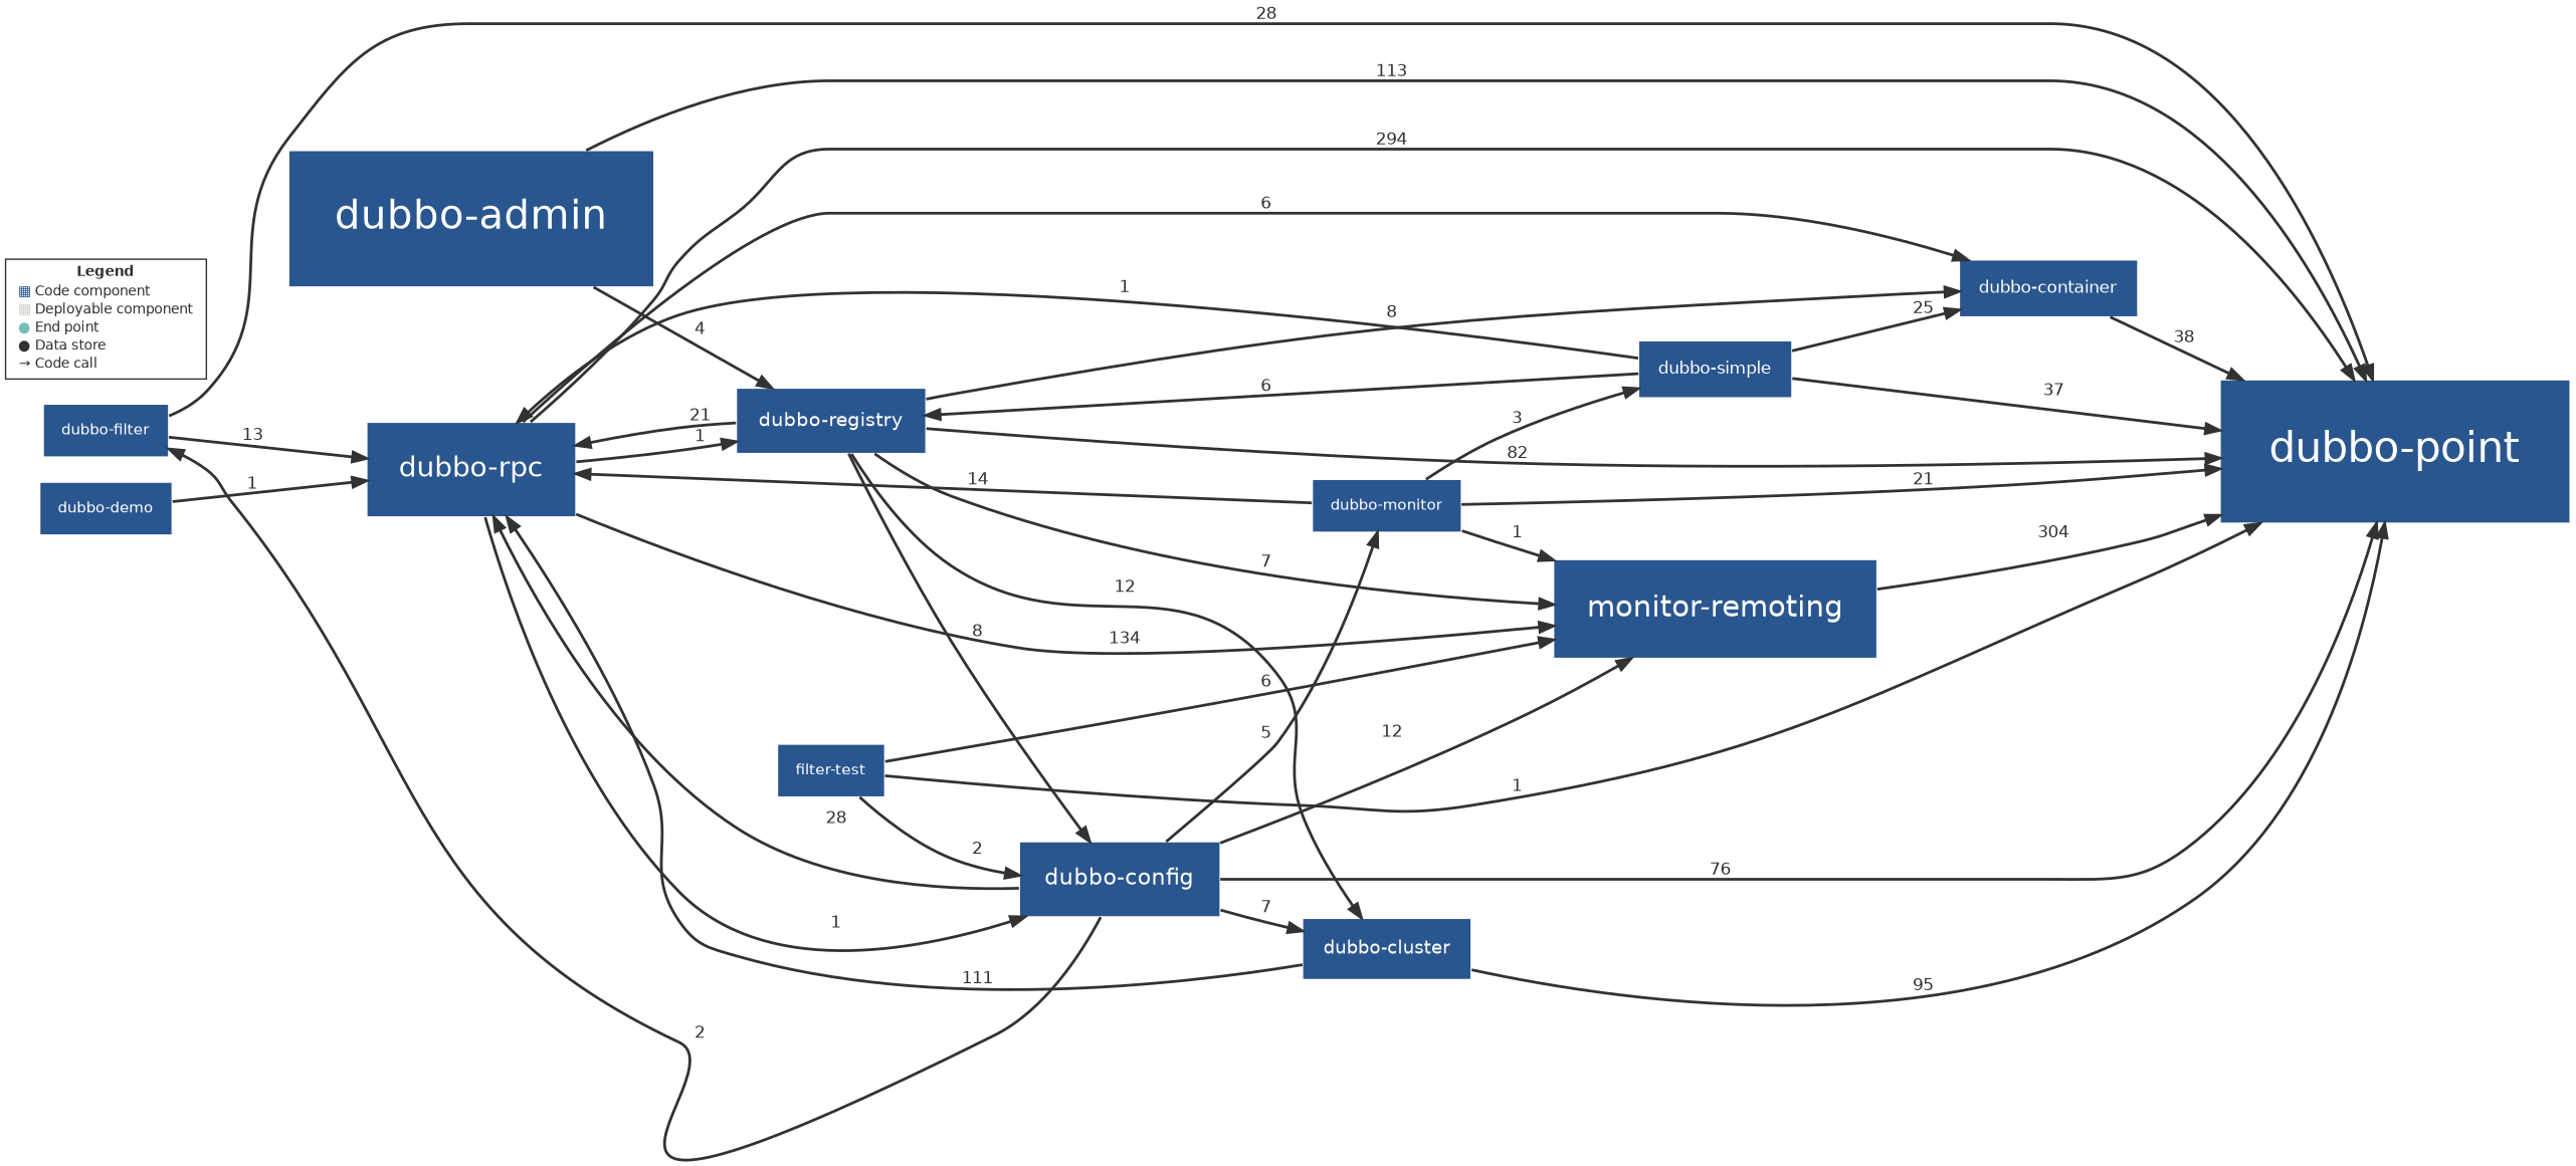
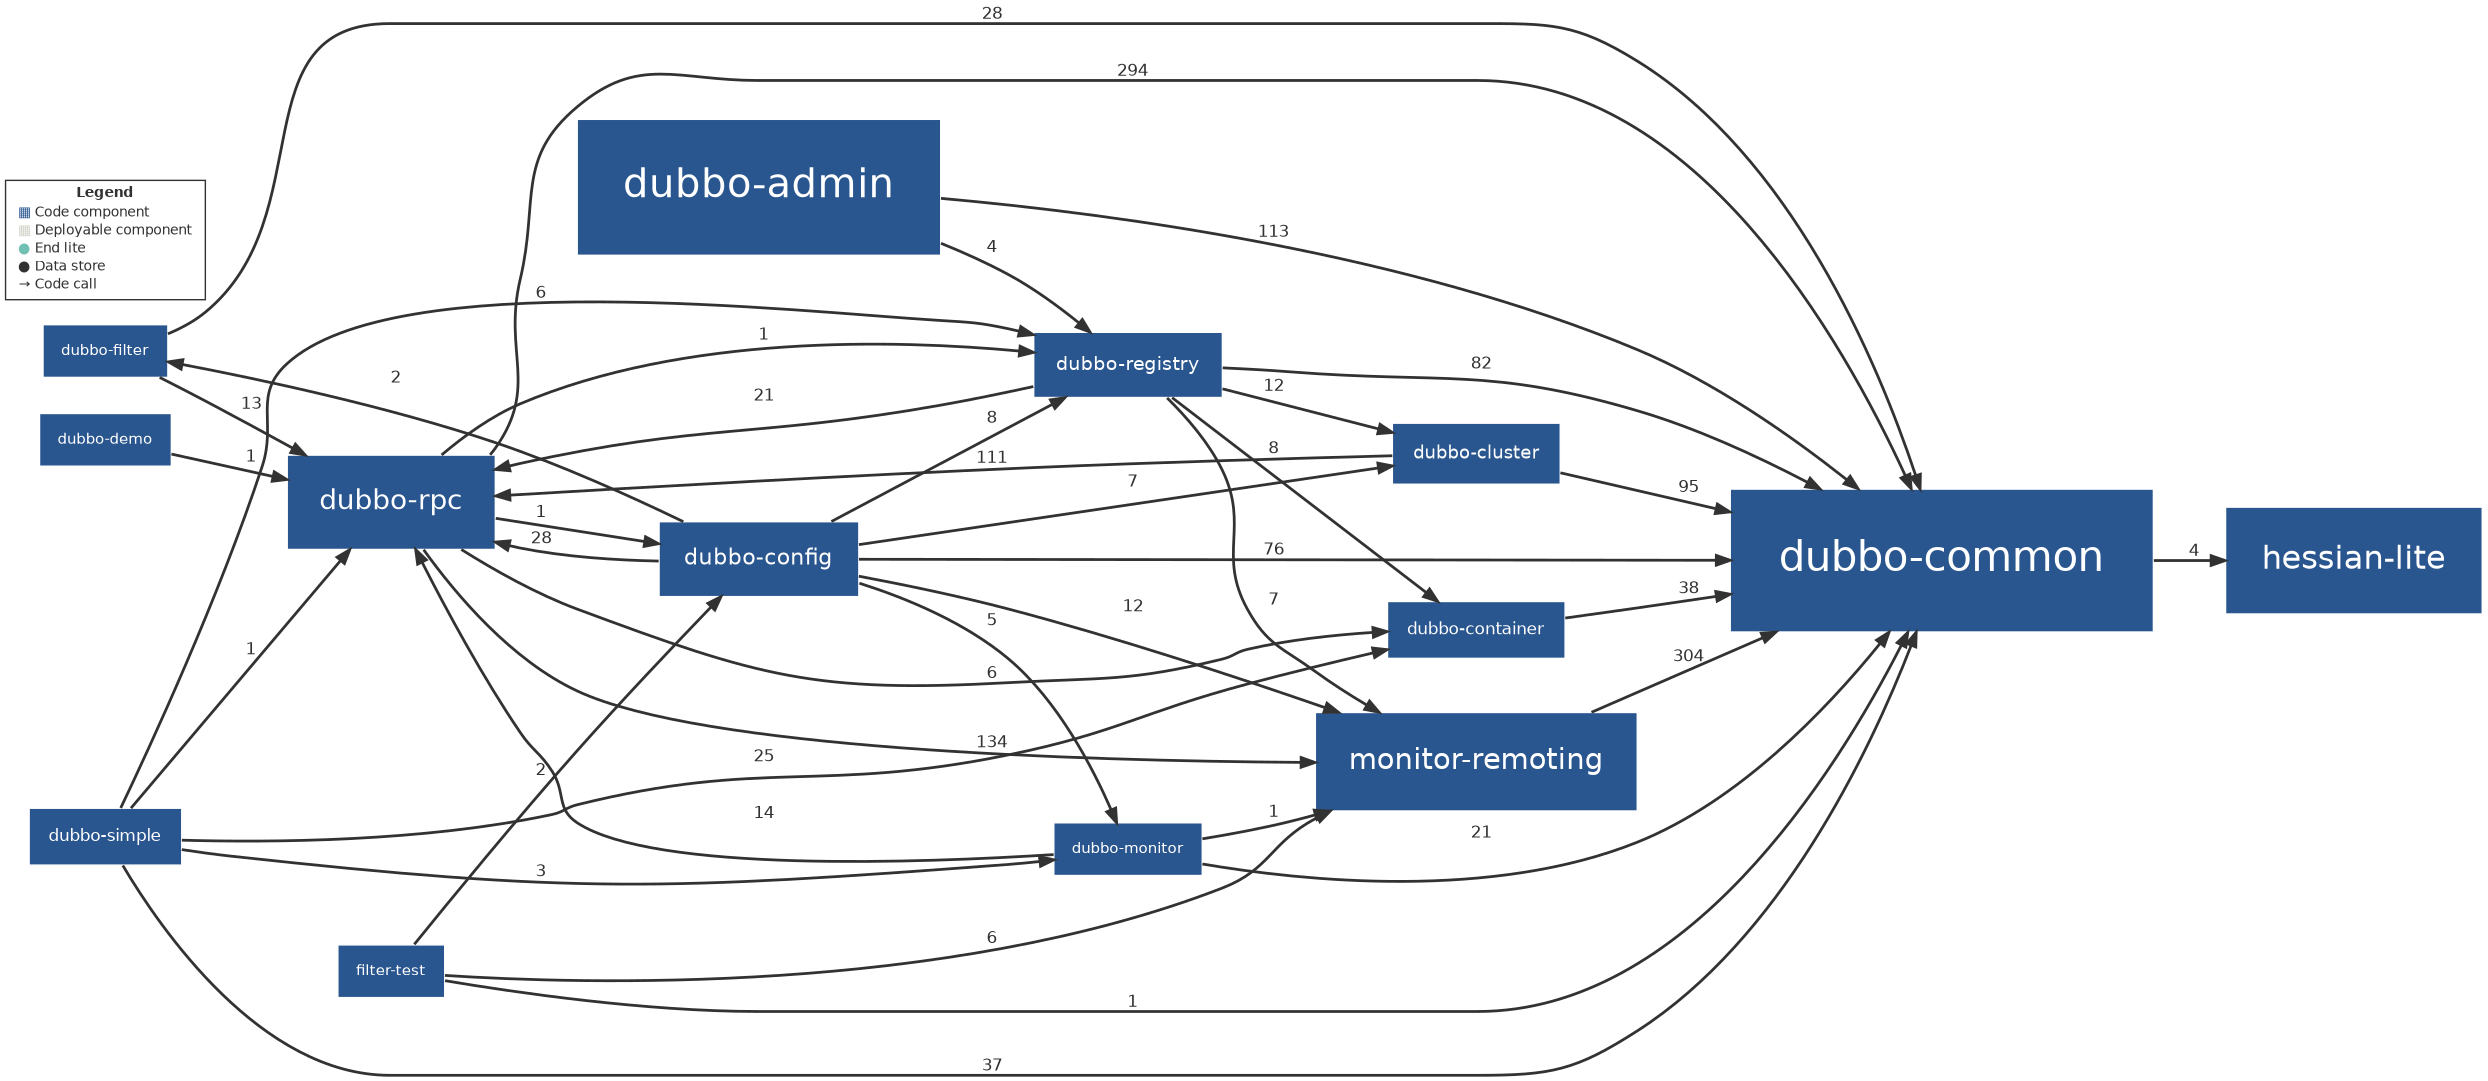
  digraph {
    compound=true
    fontname="DejaVu Sans"
    rankdir=LR
    node [color="#FFFFFF" fillcolor="#2A568F" fontcolor="#FFFFFF" fontname="DejaVu Sans" fontsize=11 margin=0.176 penwidth=1 shape=box style=filled]
    edge [color="#323232" fontcolor="#323232" fontname="DejaVu Sans" fontsize=12 penwidth=2]
-   n1 [fontsize=30 label="dubbo-point" margin=0.48]
+   n1 [fontsize=30 label="dubbo-common" margin=0.48]
+   n2 [fontsize=23 label="hessian-lite" margin=0.368]
    n3 [label="dubbo-filter"]
    n4 [fontsize=20 label="dubbo-rpc" margin=0.32]
    n5 [fontsize=14 label="dubbo-registry" margin=0.224]
    n6 [fontsize=12 label="dubbo-container" margin=0.192]
    n7 [fontsize=21 label="monitor-remoting" margin=0.336]
    n8 [fontsize=16 label="dubbo-config" margin=0.256]
    n9 [fontsize=13 label="dubbo-cluster" margin=0.20800000000000002]
    n10 [fontsize=29 label="dubbo-admin" margin=0.464]
    n11 [fontsize=12 label="dubbo-simple" margin=0.192]
    n12 [label="dubbo-monitor"]
    n13 [label="filter-test"]
    n14 [label="dubbo-demo"]
-   n15 [color="#323232" fillcolor="#FFFFFF" fontcolor="#323232" fontsize=10 label=<<TABLE BORDER="0" CELLPADDING="1" CELLSPACING="0"> <TR><TD COLSPAN="2"><B>Legend</B></TD></TR> <TR><TD><FONT COLOR="#2A568F">&#9638;</FONT></TD><TD ALIGN="left">Code component</TD></TR> <TR><TD><FONT COLOR="#D2D1C7">&#9638;</FONT></TD><TD ALIGN="left">Deployable component</TD></TR> <TR><TD><FONT COLOR="#72C0B4">&#9679;</FONT></TD><TD ALIGN="left">End point</TD></TR> <TR><TD><FONT COLOR="#323232">&#9679;</FONT></TD><TD ALIGN="left">Data store</TD></TR> <TR><TD><FONT COLOR="#323232">&rarr;</FONT></TD><TD ALIGN="left">Code call</TD></TR> </TABLE> > margin=""]
+   n15 [color="#323232" fillcolor="#FFFFFF" fontcolor="#323232" fontsize=10 label=<<TABLE BORDER="0" CELLPADDING="1" CELLSPACING="0"> <TR><TD COLSPAN="2"><B>Legend</B></TD></TR> <TR><TD><FONT COLOR="#2A568F">&#9638;</FONT></TD><TD ALIGN="left">Code component</TD></TR> <TR><TD><FONT COLOR="#D2D1C7">&#9638;</FONT></TD><TD ALIGN="left">Deployable component</TD></TR> <TR><TD><FONT COLOR="#72C0B4">&#9679;</FONT></TD><TD ALIGN="left">End lite</TD></TR> <TR><TD><FONT COLOR="#323232">&#9679;</FONT></TD><TD ALIGN="left">Data store</TD></TR> <TR><TD><FONT COLOR="#323232">&rarr;</FONT></TD><TD ALIGN="left">Code call</TD></TR> </TABLE> > margin=""]
+   n1 -> n2 [label="  4"]
    n3 -> n1 [label="  28"]
    n3 -> n4 [label="  13"]
    n4 -> n1 [label="  294"]
    n4 -> n5 [label="  1"]
    n4 -> n6 [label="  6"]
    n4 -> n7 [label="  134"]
    n4 -> n8 [label="  1"]
    n5 -> n1 [label="  82"]
    n5 -> n4 [label="  21"]
    n5 -> n6 [label="  8"]
    n5 -> n7 [label="  7"]
    n5 -> n9 [label="  12"]
    n6 -> n1 [label="  38"]
    n7 -> n1 [label="  304"]
    n8 -> n1 [label="  76"]
    n8 -> n3 [label="  2"]
    n8 -> n4 [label="  28"]
-   n5 -> n8 [label="  8"]
+   n8 -> n5 [label="  8"]
    n8 -> n7 [label="  12"]
    n8 -> n9 [label="  7"]
    n8 -> n12 [label="  5"]
    n9 -> n1 [label="  95"]
    n9 -> n4 [label="  111"]
    n10 -> n1 [label="  113"]
    n10 -> n5 [label="  4"]
    n11 -> n1 [label="  37"]
    n11 -> n4 [label="  1"]
    n11 -> n5 [label="  6"]
    n11 -> n6 [label="  25"]
-   n12 -> n11 [label="  3"]
+   n11 -> n12 [label="  3"]
    n12 -> n1 [label="  21"]
    n12 -> n4 [label="  14"]
    n12 -> n7 [label="  1"]
    n13 -> n1 [label="  1"]
    n13 -> n7 [label="  6"]
    n13 -> n8 [label="  2"]
    n14 -> n4 [label="  1"]
  }
